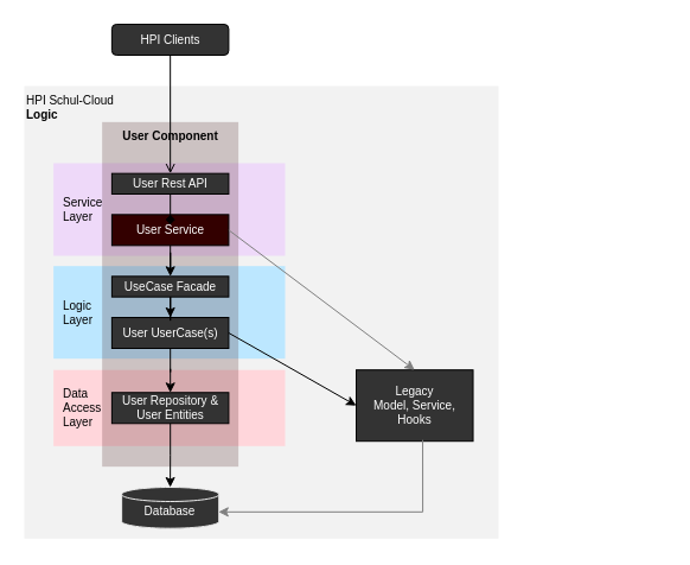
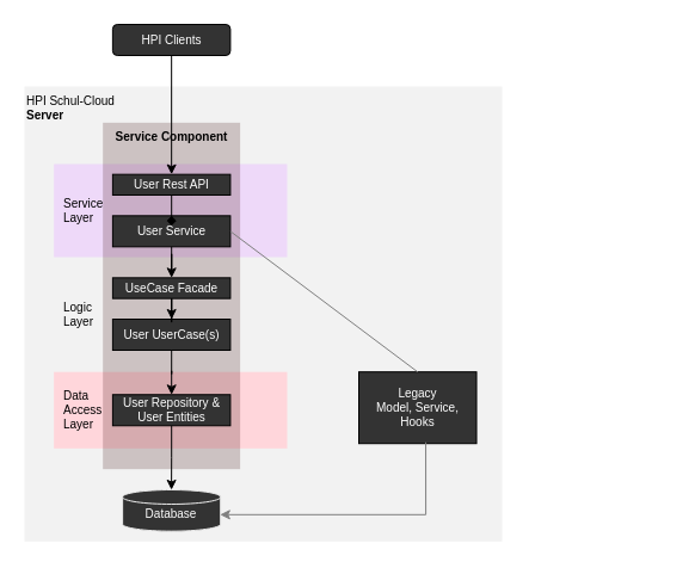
  <mxCell id="0" />
  <mxCell id="1" parent="0" />
  <mxCell id="2" value="" style="group;fontSize=10;" parent="1" vertex="1" connectable="0"><mxGeometry x="20" y="20" width="540" height="433.33" as="geometry" /></mxCell>
- <mxCell id="3" value="HPI Schul-Cloud &lt;br style=&quot;font-size: 10px;&quot;&gt;&lt;b style=&quot;font-size: 10px;&quot;&gt;Logic&lt;/b&gt;" style="rounded=0;whiteSpace=wrap;html=1;fontSize=10;align=left;verticalAlign=top;strokeColor=none;fillColor=#F2F2F2;" parent="2" vertex="1"><mxGeometry y="52" width="400" height="381.33" as="geometry" /></mxCell>
- <mxCell id="4" value="Logic &lt;br style=&quot;font-size: 10px;&quot;&gt;Layer" style="rounded=0;whiteSpace=wrap;html=1;align=left;spacingLeft=6;strokeColor=none;fillColor=#BCE7FF;fontSize=10;" parent="2" vertex="1"><mxGeometry x="24.63" y="203.67" width="195.37" height="78" as="geometry" /></mxCell>
+ <mxCell id="3" value="HPI Schul-Cloud &lt;br style=&quot;font-size: 10px;&quot;&gt;&lt;b style=&quot;font-size: 10px;&quot;&gt;Server&lt;/b&gt;" style="rounded=0;whiteSpace=wrap;html=1;fontSize=10;align=left;verticalAlign=top;strokeColor=none;fillColor=#F2F2F2;" parent="2" vertex="1"><mxGeometry y="52" width="400" height="381.33" as="geometry" /></mxCell>
+ <mxCell id="4" value="Logic &lt;br style=&quot;font-size: 10px;&quot;&gt;Layer" style="rounded=0;whiteSpace=wrap;html=1;align=left;spacingLeft=6;strokeColor=none;fillColor=#f2f2f2;fontSize=10;" parent="2" vertex="1"><mxGeometry x="24.63" y="203.67" width="195.37" height="78" as="geometry" /></mxCell>
  <mxCell id="5" value="Service&lt;br style=&quot;font-size: 10px;&quot;&gt;Layer" style="rounded=0;whiteSpace=wrap;html=1;align=left;spacingLeft=6;strokeColor=none;fillColor=#EED9F9;fontSize=10;" parent="2" vertex="1"><mxGeometry x="24.63" y="117" width="195.37" height="78" as="geometry" /></mxCell>
  <mxCell id="6" value="Data&lt;br style=&quot;font-size: 10px;&quot;&gt;Access&lt;br style=&quot;font-size: 10px;&quot;&gt;Layer" style="rounded=0;whiteSpace=wrap;html=1;align=left;spacingLeft=6;strokeColor=none;fillColor=#FFD6DB;fontSize=10;" parent="2" vertex="1"><mxGeometry x="24.63" y="291.2" width="195.37" height="64.13" as="geometry" /></mxCell>
- <mxCell id="7" value="User Component" style="rounded=0;whiteSpace=wrap;html=1;align=center;opacity=20;fillColor=#330000;labelPosition=center;verticalLabelPosition=middle;verticalAlign=top;fontStyle=1;fontSize=10;strokeColor=none;" parent="2" vertex="1"><mxGeometry x="65.684" y="82.333" width="114.947" height="290.331" as="geometry" /></mxCell>
+ <mxCell id="7" value="Service Component" style="rounded=0;whiteSpace=wrap;html=1;align=center;opacity=20;fillColor=#330000;labelPosition=center;verticalLabelPosition=middle;verticalAlign=top;fontStyle=1;fontSize=10;strokeColor=none;" parent="2" vertex="1"><mxGeometry x="65.684" y="82.333" width="114.947" height="290.331" as="geometry" /></mxCell>
  <mxCell id="8" style="edgeStyle=orthogonalEdgeStyle;rounded=0;orthogonalLoop=1;jettySize=auto;html=1;exitX=0.5;exitY=1;exitDx=0;exitDy=0;fontSize=10;" parent="2" edge="1"><mxGeometry relative="1" as="geometry"><mxPoint x="179.811" y="278.198" as="sourcePoint" /><mxPoint x="179.811" y="278.198" as="targetPoint" /></mxGeometry></mxCell>
- <mxCell id="9" value="User Service" style="rounded=0;whiteSpace=wrap;html=1;align=center;fillColor=#330000;fontColor=#FFFFFF;fontSize=10;" parent="2" vertex="1"><mxGeometry x="73.895" y="160.332" width="98.526" height="26.0" as="geometry" /></mxCell>
+ <mxCell id="9" value="User Service" style="rounded=0;whiteSpace=wrap;html=1;align=center;fillColor=#333333;fontColor=#FFFFFF;fontSize=10;" parent="2" vertex="1"><mxGeometry x="73.895" y="160.332" width="98.526" height="26.0" as="geometry" /></mxCell>
  <mxCell id="10" style="edgeStyle=orthogonalEdgeStyle;rounded=0;orthogonalLoop=1;jettySize=auto;html=1;entryX=0.5;entryY=0;entryDx=0;entryDy=0;fontSize=10;endArrow=diamond;" parent="2" source="11" target="9" edge="1"><mxGeometry relative="1" as="geometry" /></mxCell>
  <mxCell id="11" value="User Rest API" style="rounded=0;whiteSpace=wrap;html=1;align=center;fillColor=#333333;fontColor=#FFFFFF;fontSize=10;" parent="2" vertex="1"><mxGeometry x="73.895" y="125.666" width="98.526" height="17.333" as="geometry" /></mxCell>
  <mxCell id="12" value="User UserCase(s)" style="rounded=0;whiteSpace=wrap;html=1;align=center;fillColor=#333333;fontColor=#FFFFFF;fontSize=10;" parent="2" vertex="1"><mxGeometry x="73.895" y="246.998" width="98.526" height="26.0" as="geometry" /></mxCell>
  <mxCell id="13" style="edgeStyle=orthogonalEdgeStyle;rounded=0;orthogonalLoop=1;jettySize=auto;html=1;fontSize=10;" parent="2" source="14" target="12" edge="1"><mxGeometry relative="1" as="geometry" /></mxCell>
  <mxCell id="14" value="UseCase Facade" style="rounded=0;whiteSpace=wrap;html=1;align=center;fillColor=#333333;fontColor=#FFFFFF;fontSize=10;" parent="2" vertex="1"><mxGeometry x="73.895" y="212.332" width="98.526" height="17.333" as="geometry" /></mxCell>
  <mxCell id="15" style="edgeStyle=orthogonalEdgeStyle;rounded=0;orthogonalLoop=1;jettySize=auto;html=1;fontSize=10;" parent="2" source="9" target="14" edge="1"><mxGeometry relative="1" as="geometry" /></mxCell>
  <mxCell id="16" value="User Repository &amp;amp; User Entities" style="rounded=0;whiteSpace=wrap;html=1;align=center;fillColor=#333333;fontColor=#FFFFFF;fontSize=10;" parent="2" vertex="1"><mxGeometry x="73.895" y="310.264" width="98.526" height="26.0" as="geometry" /></mxCell>
  <mxCell id="17" style="edgeStyle=orthogonalEdgeStyle;rounded=0;orthogonalLoop=1;jettySize=auto;html=1;fontSize=10;" parent="2" source="12" target="16" edge="1"><mxGeometry relative="1" as="geometry" /></mxCell>
- <mxCell id="18" style="edgeStyle=orthogonalEdgeStyle;rounded=0;orthogonalLoop=1;jettySize=auto;html=1;fontSize=10;fontColor=#FFFFFF;endArrow=open;" parent="2" source="19" target="11" edge="1"><mxGeometry relative="1" as="geometry" /></mxCell>
+ <mxCell id="18" style="edgeStyle=orthogonalEdgeStyle;rounded=0;orthogonalLoop=1;jettySize=auto;html=1;fontSize=10;fontColor=#FFFFFF;" parent="2" source="19" target="11" edge="1"><mxGeometry relative="1" as="geometry" /></mxCell>
  <mxCell id="19" value="HPI Clients" style="whiteSpace=wrap;html=1;align=center;fillColor=#333333;fontColor=#FFFFFF;fontSize=10;rounded=1;" parent="2" vertex="1"><mxGeometry x="73.895" width="98.526" height="26.0" as="geometry" /></mxCell>
  <mxCell id="20" value="Database" style="shape=cylinder2;whiteSpace=wrap;html=1;boundedLbl=1;backgroundOutline=1;size=6;rounded=0;fillColor=#333333;fontSize=10;fontColor=#FFFFFF;align=center;strokeColor=#EBEBEB;verticalAlign=middle;spacingTop=6;" parent="2" vertex="1"><mxGeometry x="82.105" y="389.997" width="82.105" height="34.666" as="geometry" /></mxCell>
  <mxCell id="21" style="edgeStyle=orthogonalEdgeStyle;rounded=0;orthogonalLoop=1;jettySize=auto;html=1;fontSize=10;fontColor=#FFFFFF;" parent="2" source="16" target="20" edge="1"><mxGeometry relative="1" as="geometry" /></mxCell>
  <mxCell id="22" value="Legacy &lt;br&gt;Model, Service, Hooks" style="rounded=0;whiteSpace=wrap;html=1;align=center;fillColor=#333333;fontColor=#FFFFFF;fontSize=10;" parent="2" vertex="1"><mxGeometry x="280.001" y="291.2" width="98.526" height="60" as="geometry" /></mxCell>
  <mxCell id="23" style="rounded=0;orthogonalLoop=1;jettySize=auto;html=1;exitX=0.569;exitY=0.983;exitDx=0;exitDy=0;strokeColor=#808080;fontSize=10;exitPerimeter=0;edgeStyle=orthogonalEdgeStyle;entryX=0.995;entryY=0.6;entryDx=0;entryDy=0;entryPerimeter=0;" parent="2" source="22" target="20" edge="1"><mxGeometry relative="1" as="geometry"><mxPoint x="269.747" y="346.264" as="sourcePoint" /><mxPoint x="161.053" y="410" as="targetPoint" /></mxGeometry></mxCell>
- <mxCell id="24" style="rounded=0;orthogonalLoop=1;jettySize=auto;html=1;entryX=0;entryY=0.5;entryDx=0;entryDy=0;fontSize=10;fontColor=#FFFFFF;exitX=1;exitY=0.5;exitDx=0;exitDy=0;" parent="2" source="12" target="22" edge="1"><mxGeometry relative="1" as="geometry"><mxPoint x="309.537" y="173.332" as="sourcePoint" /><mxPoint x="181.895" y="230.998" as="targetPoint" /></mxGeometry></mxCell>
- <mxCell id="25" style="rounded=0;orthogonalLoop=1;jettySize=auto;html=1;entryX=0.5;entryY=0;entryDx=0;entryDy=0;fontSize=10;fontColor=#FFFFFF;exitX=1;exitY=0.5;exitDx=0;exitDy=0;strokeColor=#808080;" parent="2" source="9" target="22" edge="1"><mxGeometry relative="1" as="geometry"><mxPoint x="309.537" y="259.998" as="sourcePoint" /><mxPoint x="181.895" y="230.998" as="targetPoint" /></mxGeometry></mxCell>
+ <mxCell id="25" style="rounded=0;orthogonalLoop=1;jettySize=auto;html=1;entryX=0.5;entryY=0;entryDx=0;entryDy=0;fontSize=10;fontColor=#FFFFFF;exitX=1;exitY=0.5;exitDx=0;exitDy=0;strokeColor=#808080;endArrow=none;" parent="2" source="9" target="22" edge="1"><mxGeometry relative="1" as="geometry"><mxPoint x="309.537" y="259.998" as="sourcePoint" /><mxPoint x="181.895" y="230.998" as="targetPoint" /></mxGeometry></mxCell>
